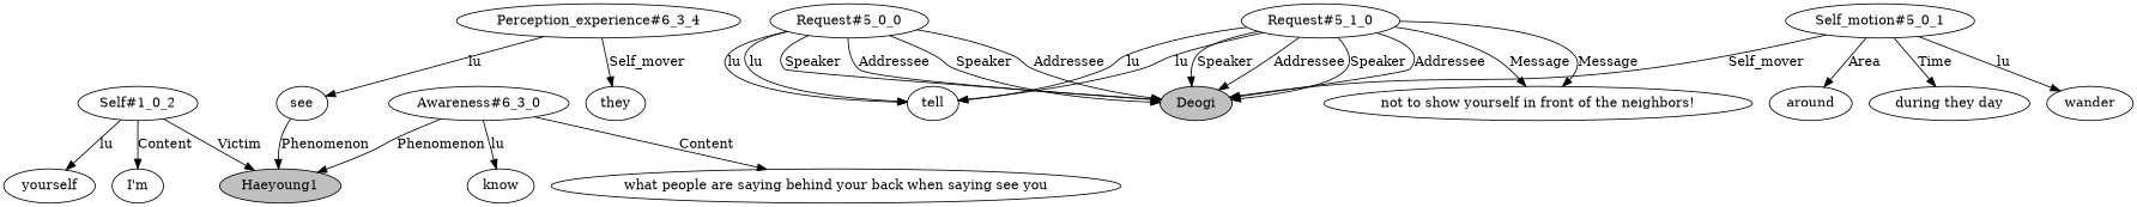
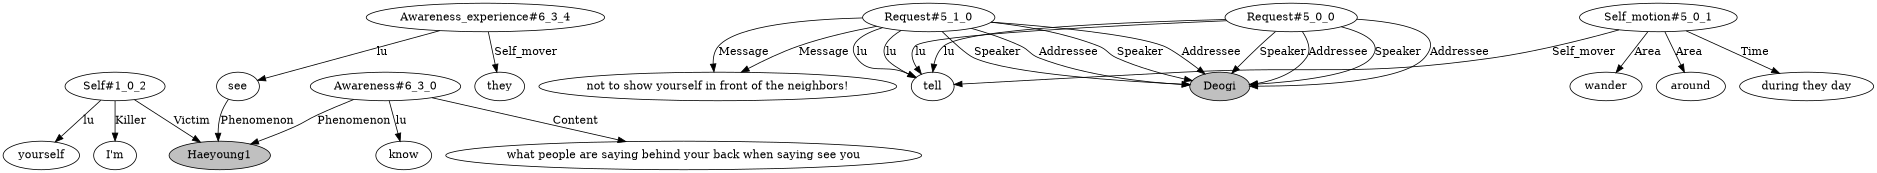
  digraph {
    n1 [fillcolor=gray label=Haeyoung1 style=filled]
    n2 [label="Self#1_0_2"]
    n3 [label=yourself]
    n4 [label="I'm"]
    n5 [label="Awareness#6_3_0"]
    n6 [label=know]
    n7 [label="what people are saying behind your back when saying see you"]
-   n8 [label="Perception_experience#6_3_4"]
+   n8 [label="Awareness_experience#6_3_4"]
    n9 [label=see]
    n10 [label=they]
    n11 [fillcolor=gray label=Deogi style=filled]
    n12 [label="Request#5_0_0"]
    n13 [label=tell]
    n14 [label="Self_motion#5_0_1"]
    n15 [label=wander]
    n16 [label=around]
    n17 [label="during they day"]
    n18 [label="Request#5_1_0"]
    n19 [label="not to show yourself in front of the neighbors!"]
    n2 -> n1 [label=Victim]
    n2 -> n3 [label=lu]
-   n2 -> n4 [label=Content]
+   n2 -> n4 [label=Killer]
    n5 -> n1 [label=Phenomenon]
    n5 -> n6 [label=lu]
    n5 -> n7 [label=Content]
    n8 -> n9 [label=lu]
    n8 -> n10 [label=Self_mover]
    n9 -> n1 [label=Phenomenon]
    n12 -> n11 [label=Speaker]
    n12 -> n11 [label=Addressee]
    n12 -> n11 [label=Speaker]
    n12 -> n11 [label=Addressee]
    n12 -> n13 [label=lu]
    n12 -> n13 [label=lu]
-   n14 -> n11 [label=Self_mover]
-   n14 -> n15 [label=lu]
+   n14 -> n13 [label=Self_mover]
+   n14 -> n15 [label=Area]
    n14 -> n16 [label=Area]
    n14 -> n17 [label=Time]
    n18 -> n11 [label=Speaker]
    n18 -> n11 [label=Addressee]
    n18 -> n11 [label=Speaker]
    n18 -> n11 [label=Addressee]
    n18 -> n13 [label=lu]
    n18 -> n13 [label=lu]
    n18 -> n19 [label=Message]
    n18 -> n19 [label=Message]
  }
